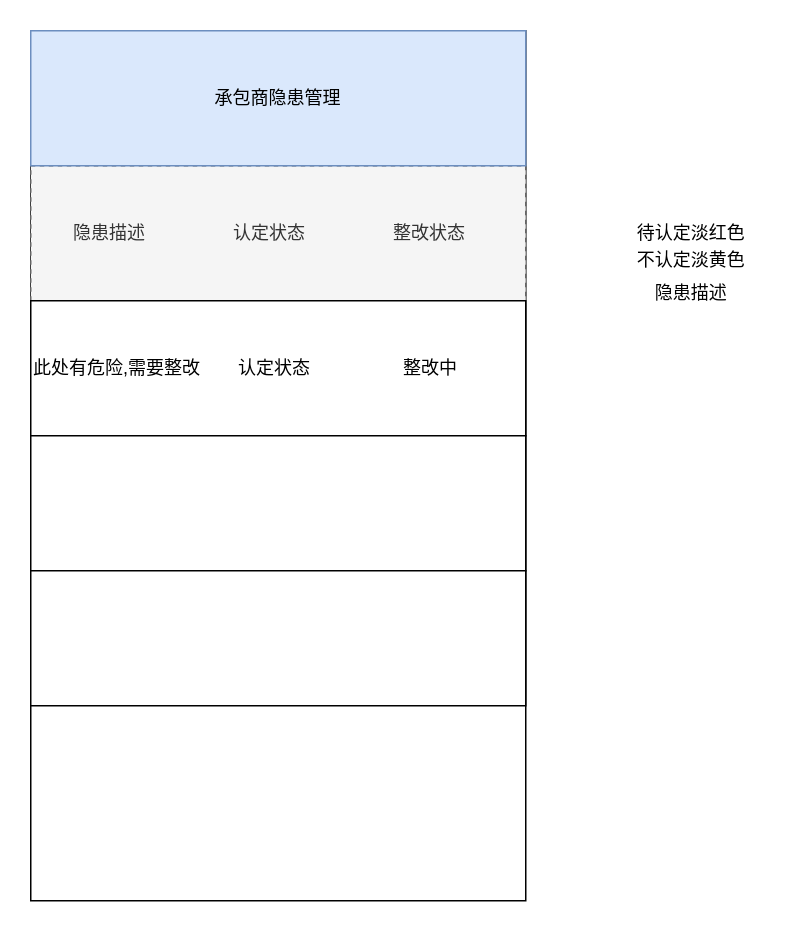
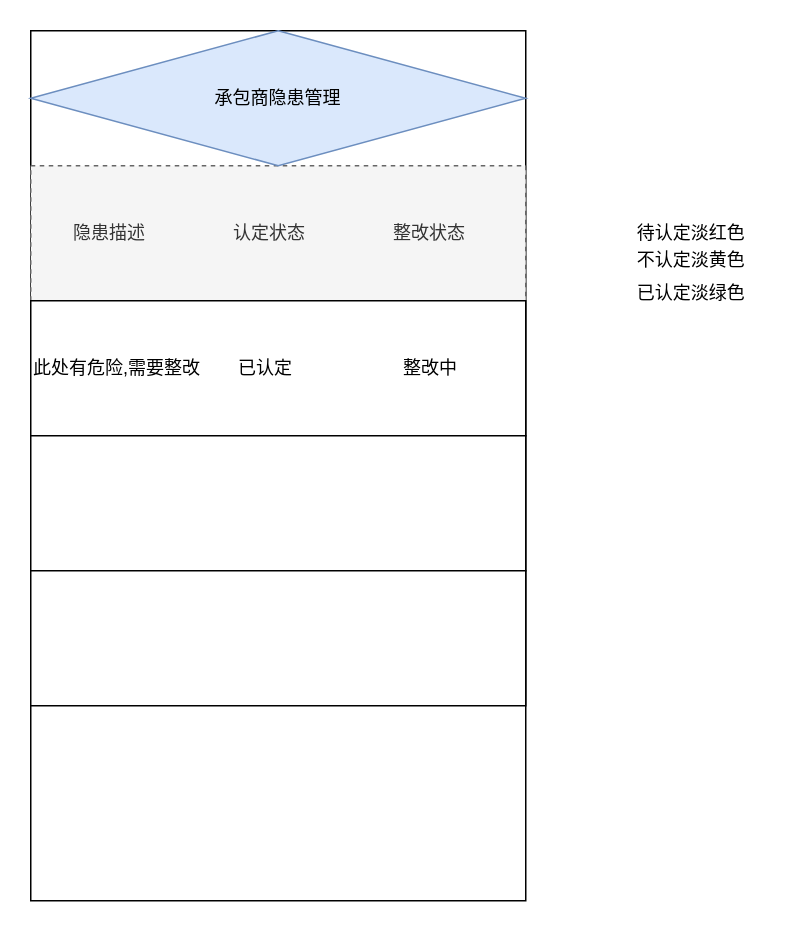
  <mxCell id="0" />
  <mxCell id="1" parent="0" />
  <mxCell id="2" value="" style="whiteSpace=wrap;html=1;" vertex="1" parent="1"><mxGeometry x="20" y="20" width="330" height="580" as="geometry" /></mxCell>
  <mxCell id="3" value="&lt;span style=&quot;white-space: pre;&quot;&gt;&#09;&lt;/span&gt;隐患描述&lt;span style=&quot;white-space: pre;&quot;&gt;&#09;&lt;/span&gt;&lt;span style=&quot;white-space: pre;&quot;&gt;&#09;&lt;/span&gt;&lt;span style=&quot;white-space: pre;&quot;&gt;&#09;&lt;/span&gt;认定状态&lt;span style=&quot;white-space: pre;&quot;&gt;&#09;&lt;/span&gt;&lt;span style=&quot;white-space: pre;&quot;&gt;&#09;&lt;/span&gt;&lt;span style=&quot;white-space: pre;&quot;&gt;&#09;&lt;/span&gt;整改状态" style="whiteSpace=wrap;html=1;align=left;fillColor=#f5f5f5;strokeColor=#666666;fontColor=#333333;dashed=1;" vertex="1" parent="1"><mxGeometry x="20" y="110" width="330" height="90" as="geometry" /></mxCell>
- <mxCell id="4" value="此处有危险,需要整改&lt;span style=&quot;white-space: pre;&quot;&gt;&#09;&lt;/span&gt;&amp;nbsp;认定状态&lt;span style=&quot;white-space: pre;&quot;&gt;&#09;&lt;/span&gt;&amp;nbsp; &amp;nbsp; &amp;nbsp; &amp;nbsp;&amp;nbsp;&lt;span style=&quot;white-space: pre;&quot;&gt;&#09;&lt;/span&gt;&amp;nbsp; 整改中&lt;span style=&quot;white-space: pre;&quot;&gt;&#09;&lt;/span&gt;" style="whiteSpace=wrap;html=1;align=left;" vertex="1" parent="1"><mxGeometry x="20" y="200" width="330" height="90" as="geometry" /></mxCell>
+ <mxCell id="4" value="此处有危险,需要整改&lt;span style=&quot;white-space: pre;&quot;&gt;&#09;&lt;/span&gt;&amp;nbsp;已认定&lt;span style=&quot;white-space: pre;&quot;&gt;&#09;&lt;/span&gt;&amp;nbsp; &amp;nbsp; &amp;nbsp; &amp;nbsp;&amp;nbsp;&lt;span style=&quot;white-space: pre;&quot;&gt;&#09;&lt;/span&gt;&amp;nbsp; 整改中&lt;span style=&quot;white-space: pre;&quot;&gt;&#09;&lt;/span&gt;" style="whiteSpace=wrap;html=1;align=left;" vertex="1" parent="1"><mxGeometry x="20" y="200" width="330" height="90" as="geometry" /></mxCell>
  <mxCell id="5" value="" style="whiteSpace=wrap;html=1;" vertex="1" parent="1"><mxGeometry x="20" y="290" width="330" height="90" as="geometry" /></mxCell>
  <mxCell id="6" value="" style="whiteSpace=wrap;html=1;" vertex="1" parent="1"><mxGeometry x="20" y="380" width="330" height="90" as="geometry" /></mxCell>
- <mxCell id="7" value="承包商隐患管理" style="whiteSpace=wrap;html=1;fillColor=#dae8fc;strokeColor=#6c8ebf;" vertex="1" parent="1"><mxGeometry x="20" y="20" width="330" height="90" as="geometry" /></mxCell>
- <mxCell id="8" value="隐患描述" style="text;html=1;align=center;verticalAlign=middle;resizable=0;points=[];autosize=1;strokeColor=none;fillColor=none;" vertex="1" parent="1"><mxGeometry x="410" y="180" width="100" height="30" as="geometry" /></mxCell>
+ <mxCell id="7" value="承包商隐患管理" style="rhombus;whiteSpace=wrap;html=1;fillColor=#dae8fc;strokeColor=#6c8ebf;" vertex="1" parent="1"><mxGeometry x="20" y="20" width="330" height="90" as="geometry" /></mxCell>
+ <mxCell id="8" value="已认定淡绿色" style="text;html=1;align=center;verticalAlign=middle;resizable=0;points=[];autosize=1;strokeColor=none;fillColor=none;" vertex="1" parent="1"><mxGeometry x="410" y="180" width="100" height="30" as="geometry" /></mxCell>
  <mxCell id="9" value="待认定淡红色" style="text;html=1;align=center;verticalAlign=middle;resizable=0;points=[];autosize=1;strokeColor=none;fillColor=none;" vertex="1" parent="1"><mxGeometry x="410" y="140" width="100" height="30" as="geometry" /></mxCell>
  <mxCell id="10" value="不认定淡黄色" style="text;html=1;align=center;verticalAlign=middle;resizable=0;points=[];autosize=1;strokeColor=none;fillColor=none;" vertex="1" parent="1"><mxGeometry x="410" y="158" width="100" height="30" as="geometry" /></mxCell>
